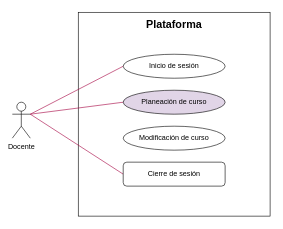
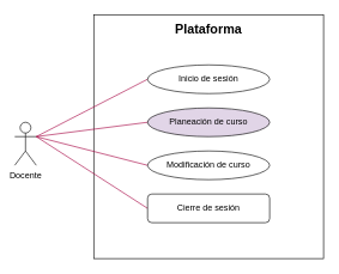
  <mxCell id="0" />
  <mxCell id="1" parent="0" />
  <mxCell id="2" value="" style="rounded=0;whiteSpace=wrap;html=1;" vertex="1" parent="1"><mxGeometry x="130" y="20" width="320" height="340" as="geometry" /></mxCell>
  <mxCell id="3" style="rounded=0;orthogonalLoop=1;jettySize=auto;html=1;entryX=0;entryY=0.5;entryDx=0;entryDy=0;endArrow=none;endFill=0;exitX=1;exitY=0.333;exitDx=0;exitDy=0;exitPerimeter=0;fillColor=#d80073;strokeColor=#A50040;" edge="1" parent="1" source="7" target="9"><mxGeometry relative="1" as="geometry" /></mxCell>
  <mxCell id="4" style="edgeStyle=none;rounded=0;orthogonalLoop=1;jettySize=auto;html=1;entryX=0;entryY=0.5;entryDx=0;entryDy=0;endArrow=none;endFill=0;exitX=1;exitY=0.333;exitDx=0;exitDy=0;exitPerimeter=0;fillColor=#d80073;strokeColor=#A50040;" edge="1" parent="1" source="7" target="10"><mxGeometry relative="1" as="geometry" /></mxCell>
+ <mxCell id="5" style="edgeStyle=none;rounded=0;orthogonalLoop=1;jettySize=auto;html=1;entryX=0;entryY=0.5;entryDx=0;entryDy=0;endArrow=none;endFill=0;exitX=1;exitY=0.333;exitDx=0;exitDy=0;exitPerimeter=0;fillColor=#d80073;strokeColor=#A50040;" edge="1" parent="1" source="7" target="11"><mxGeometry relative="1" as="geometry" /></mxCell>
  <mxCell id="6" style="edgeStyle=none;rounded=0;orthogonalLoop=1;jettySize=auto;html=1;entryX=0;entryY=0.5;entryDx=0;entryDy=0;endArrow=none;endFill=0;exitX=1;exitY=0.333;exitDx=0;exitDy=0;exitPerimeter=0;fillColor=#d80073;strokeColor=#A50040;" edge="1" parent="1" source="7" target="12"><mxGeometry relative="1" as="geometry" /></mxCell>
  <mxCell id="7" value="Docente" style="shape=umlActor;verticalLabelPosition=bottom;verticalAlign=top;html=1;outlineConnect=0;" vertex="1" parent="1"><mxGeometry x="20" y="170" width="30" height="60" as="geometry" /></mxCell>
  <mxCell id="8" value="&lt;font style=&quot;font-size: 18px&quot;&gt;&lt;b&gt;Plataforma&lt;/b&gt;&lt;/font&gt;" style="text;html=1;strokeColor=none;fillColor=none;align=center;verticalAlign=middle;whiteSpace=wrap;rounded=0;" vertex="1" parent="1"><mxGeometry x="230" y="30" width="120" height="20" as="geometry" /></mxCell>
  <mxCell id="9" value="Inicio de sesión" style="ellipse;whiteSpace=wrap;html=1;" vertex="1" parent="1"><mxGeometry x="205" y="90" width="170" height="40" as="geometry" /></mxCell>
  <mxCell id="10" value="Planeación de curso" style="ellipse;whiteSpace=wrap;html=1;fillColor=#e1d5e7;" vertex="1" parent="1"><mxGeometry x="205" y="150" width="170" height="40" as="geometry" /></mxCell>
  <mxCell id="11" value="Modificación de curso" style="ellipse;whiteSpace=wrap;html=1;" vertex="1" parent="1"><mxGeometry x="205" y="210" width="170" height="40" as="geometry" /></mxCell>
  <mxCell id="12" value="Cierre de sesión" style="whiteSpace=wrap;html=1;rounded=1;" vertex="1" parent="1"><mxGeometry x="205" y="270" width="170" height="40" as="geometry" /></mxCell>
